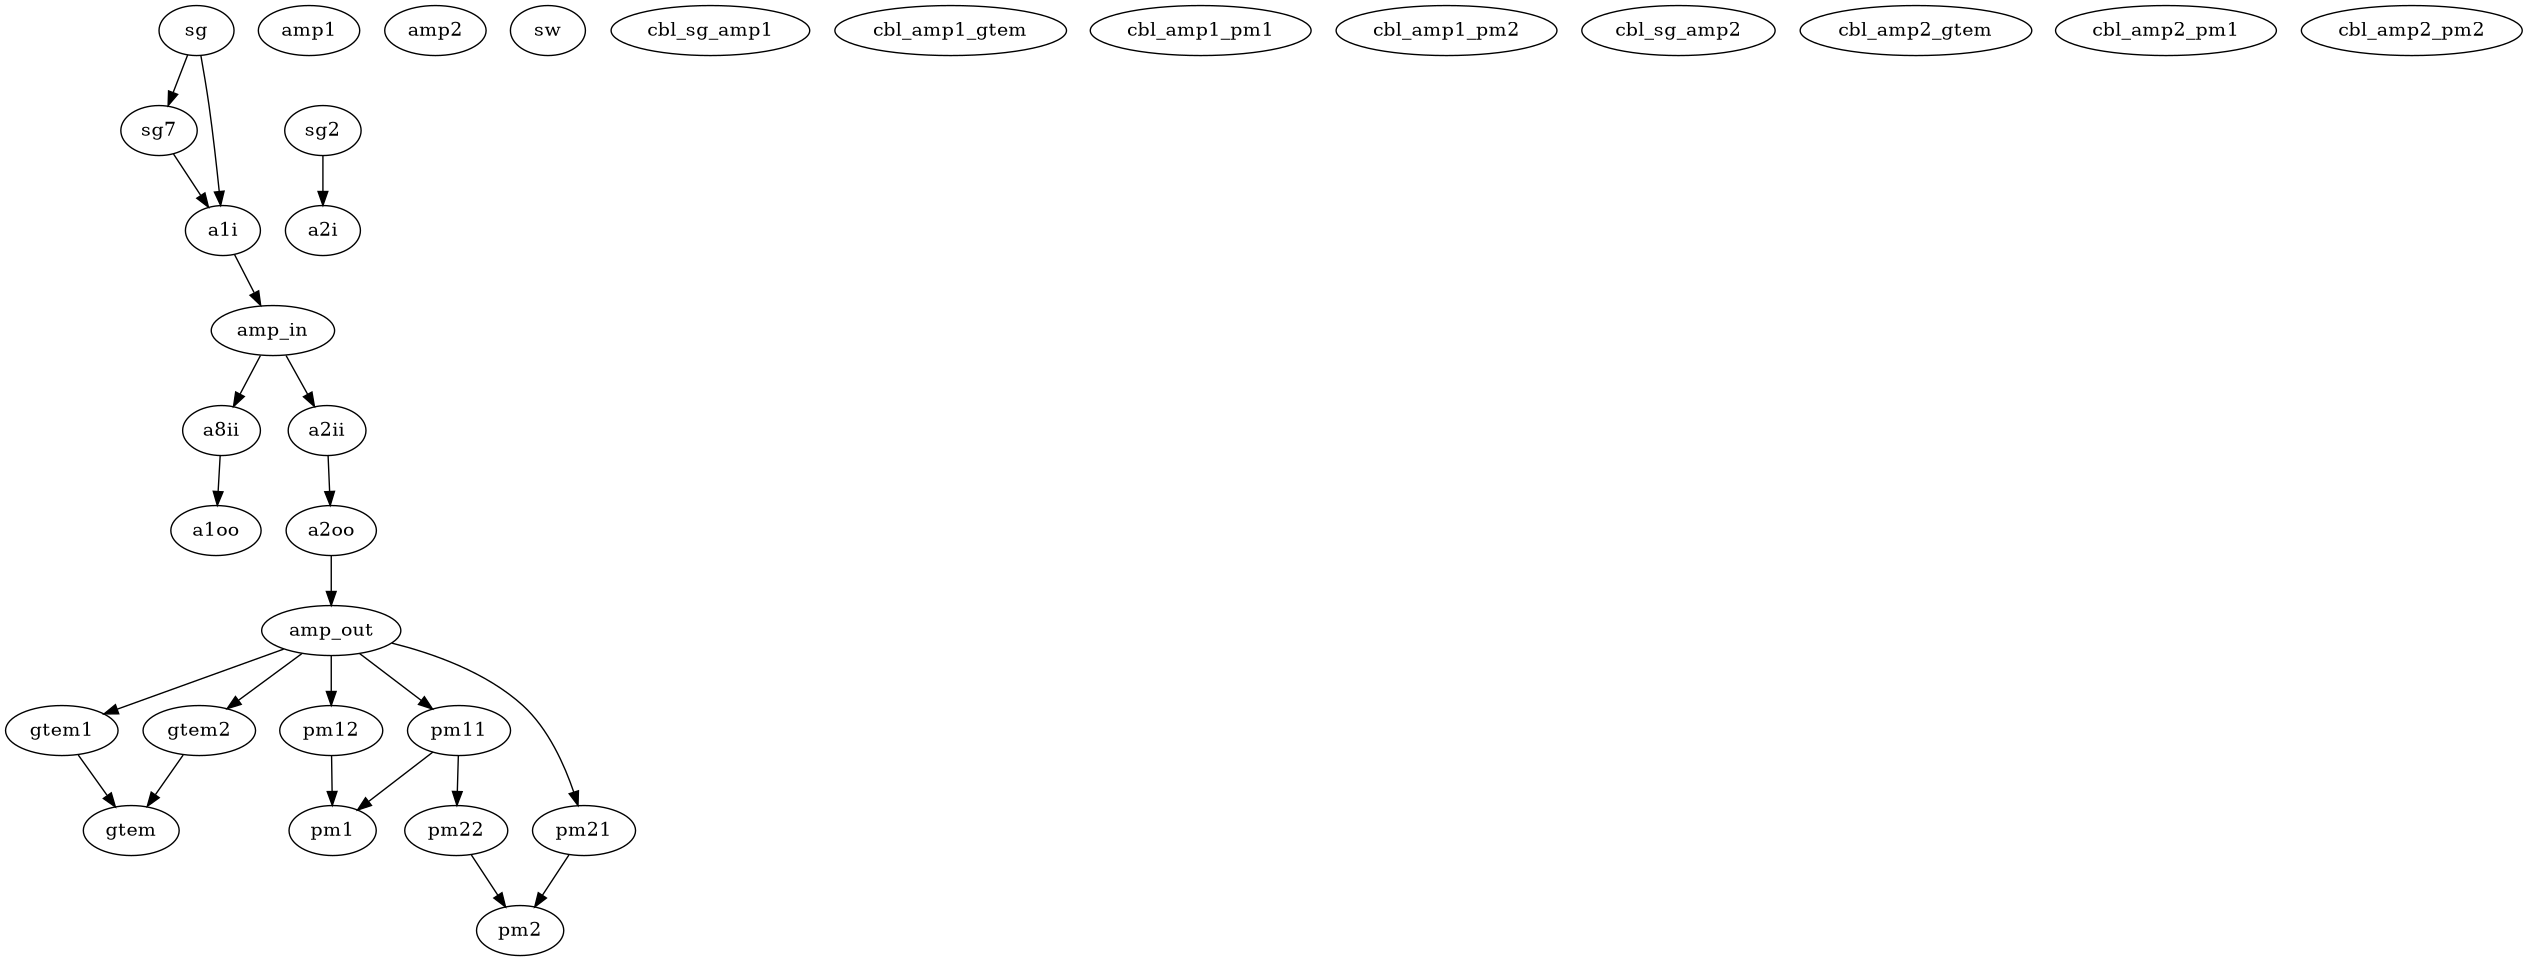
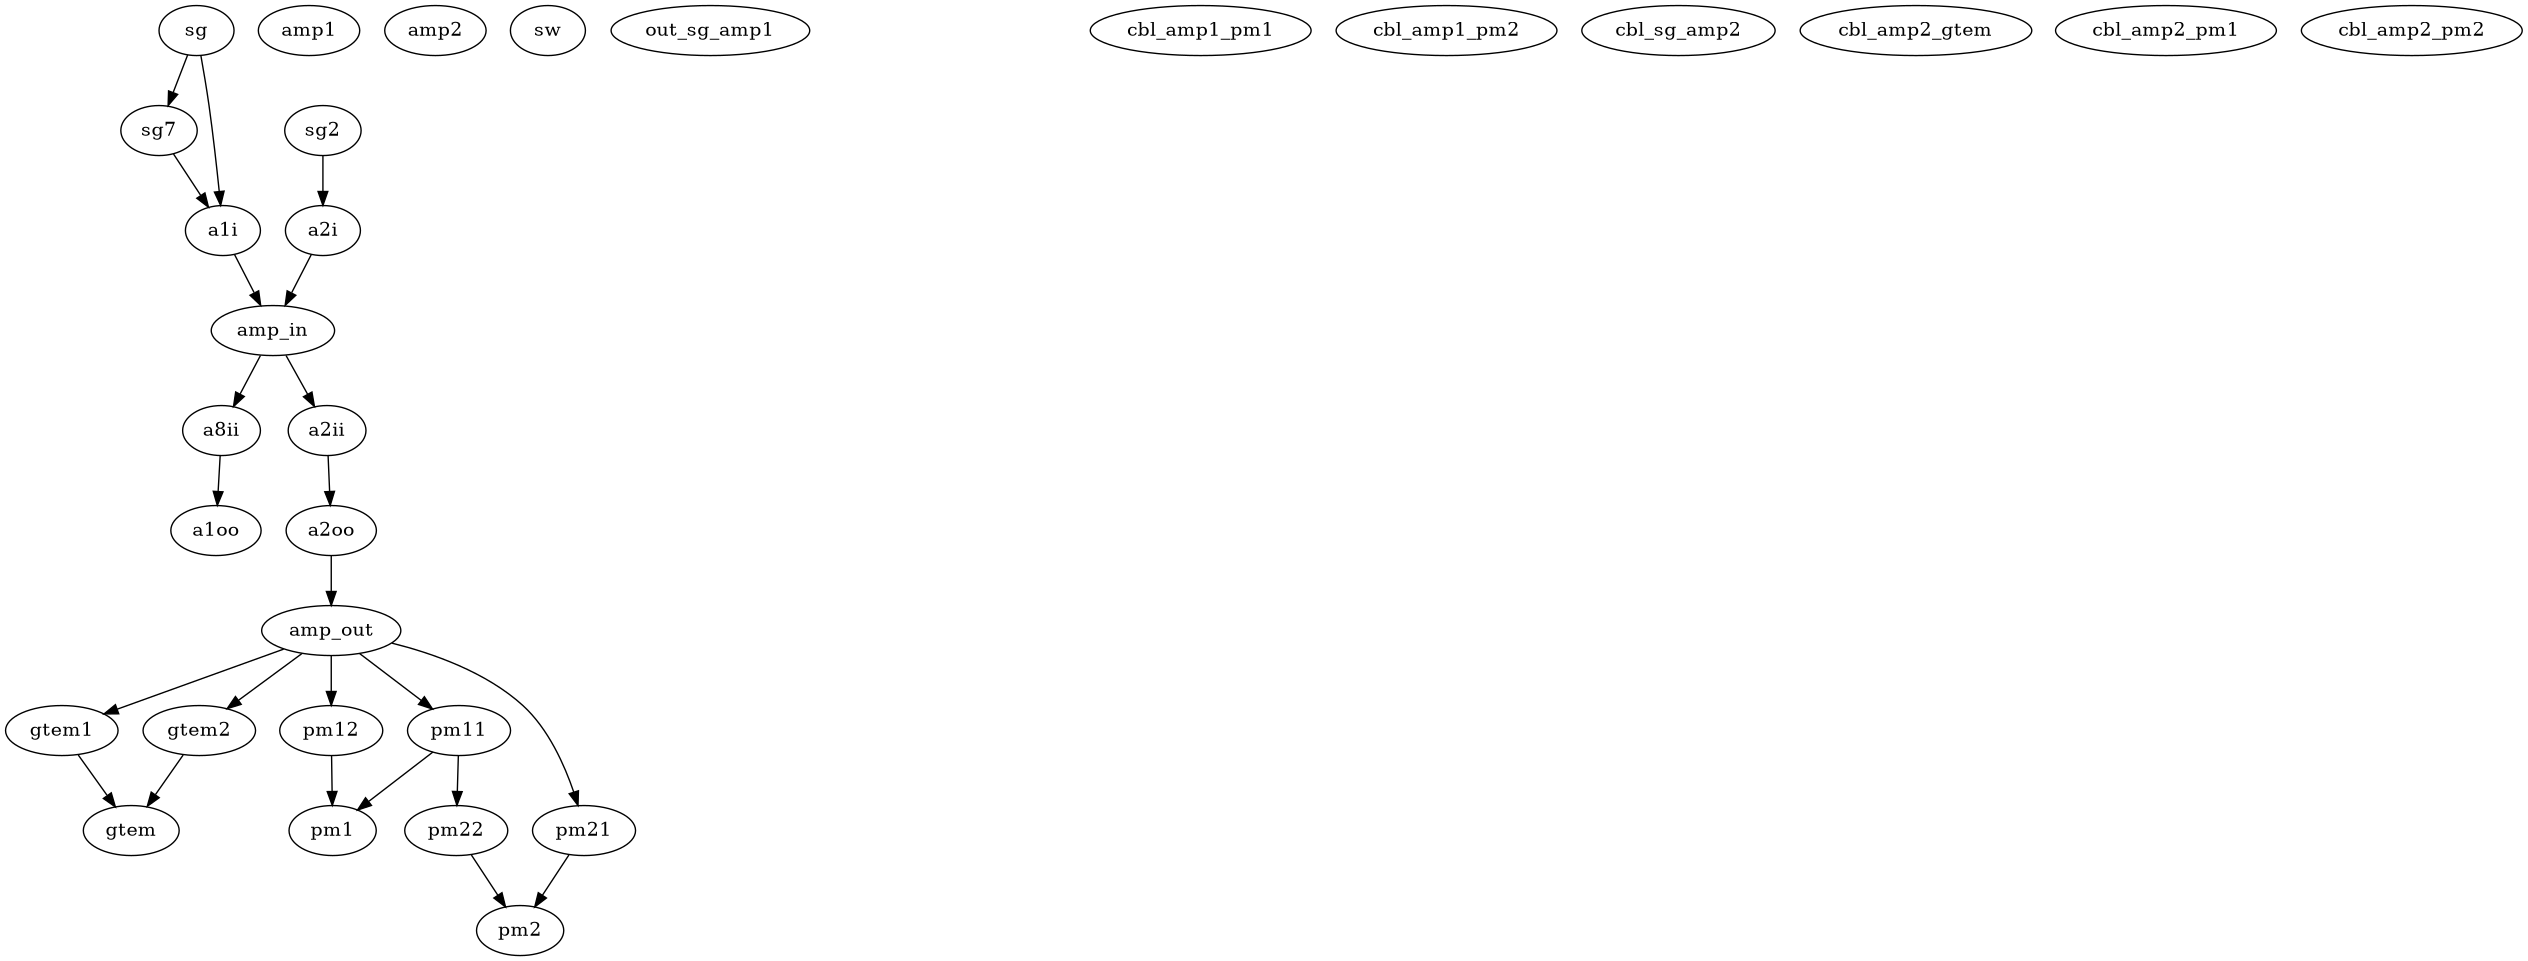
  digraph {
    sg [ini="ini\\sg_rs_smb100a.ini"]
    n2 [label=sg7]
    a1i
    sg2
    a2i
    amp1 [condition="10e3<=f<=1e9" ini="ini\\amp_ifi_smx25.ini"]
    amp2 [condition="800e6<=f<=4.2e9" ini="ini\\amp_ar_25s1g4.ini"]
    pm1 [ch=1 ini="ini\\pm_gt_8542.ini"]
    pm2 [ch=2 ini="ini\\pm_gt_8542.ini"]
    sw [ch=2 ini="ini\\sw_gtem.ini"]
-   cbl_sg_amp1 [condition="0<=f<=18e9" ini="ini\\sg-amp1in.ini"]
-   cbl_amp1_gtem [condition="10e3<=f<=1e9" ini="ini\\amp1out-gtem.ini"]
+   cbl_sg_amp1 [condition="0<=f<=18e9" ini="ini\\sg-amp1in.ini" label=out_sg_amp1]
    cbl_amp1_pm1 [condition="10e3<=f<=1e9" ini="ini\\amp1out-pm1.ini"]
    cbl_amp1_pm2 [condition="10e3<=f<=1e9" ini="ini\\amp1out-pm2.ini"]
    cbl_sg_amp2 [condition="0<=f<=18e9" ini="ini\\sg-amp2in.ini"]
    cbl_amp2_gtem [condition="700e6<=f<=4.2e9" ini="ini\\amp2out-gtem.ini"]
    cbl_amp2_pm1 [condition="700e6<=f<=4.2e9" ini="ini\\amp2out-pm1.ini"]
    cbl_amp2_pm2 [condition="700e6<=f<=4.2e9" ini="ini\\amp2out-pm2.ini"]
    amp_in
    n20 [label=a8ii]
    a2ii
    a1oo
    a2oo
    amp_out
    gtem1
    gtem2
    pm11
    pm12
    pm21
    gtem
    pm22
    sg -> n2 [condition="0<=f<=800e6"]
    sg -> a1i [condition="800e6<f<=18e9"]
    n2 -> a1i [dev=cbl_sg_amp1 what=S21]
    a1i -> amp_in [condition="0<=f<=800e6"]
    sg2 -> a2i [dev=cbl_sg_amp2 what=S21]
+   a2i -> amp_in [condition="800e6<f<=18e9"]
    amp_in -> n20 [condition="0<=f<=800e6"]
    amp_in -> a2ii [condition="800e6<f<=18e9"]
    n20 -> a1oo [dev=amp1 what=S21]
    a2ii -> a2oo [dev=amp2 what=S21]
    a2oo -> amp_out [condition="800e6<f<=18e9"]
    amp_out -> gtem1 [dev=cbl_amp1_gtem what=S21]
    amp_out -> gtem2 [dev=cbl_amp2_gtem what=S21]
    amp_out -> pm11 [dev=cbl_amp1_pm1 what=S21]
    amp_out -> pm12 [dev=cbl_amp2_pm1 what=S21]
    amp_out -> pm21 [dev=cbl_amp1_pm2 what=S21]
    gtem1 -> gtem [condition="0<=f<=800e6"]
    gtem2 -> gtem [condition="800e6<f<=18e9"]
    pm11 -> pm1 [condition="0<=f<=800e6"]
    pm11 -> pm22 [dev=cbl_amp2_pm2 what=S21]
    pm12 -> pm1 [condition="800e6<f<=18e9"]
    pm21 -> pm2 [condition="0<=f<=800e6"]
    pm22 -> pm2 [condition="800e6<f<=18e9"]
  }
